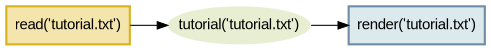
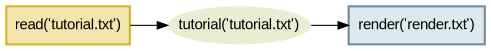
  digraph {
    rankdir=LR
    node [color="#708BA6" fontname=Arial penwidth=2 shape=rect style=filled]
    "read('tutorial.txt')" [color="#DAB21D" fillcolor="#F4E5AD"]
-   "render('tutorial.txt')" [fillcolor="#DCE9ED"]
+   "render('tutorial.txt')" [fillcolor="#DCE9ED" label="render('render.txt')"]
    n3 [fillcolor="#E8EED2" label="tutorial('tutorial.txt')" margin="0.05,0" penwidth=0 shape=oval]
    subgraph sub_1 {
      rank=same
      "read('tutorial.txt')"
    }
    subgraph sub_2 {
      rank=same
      "render('tutorial.txt')"
    }
    "read('tutorial.txt')" -> n3
    n3 -> "render('tutorial.txt')"
  }
